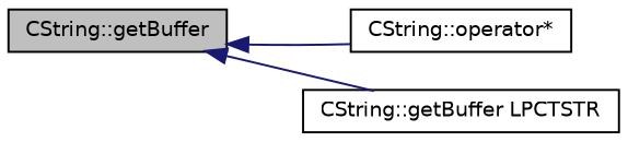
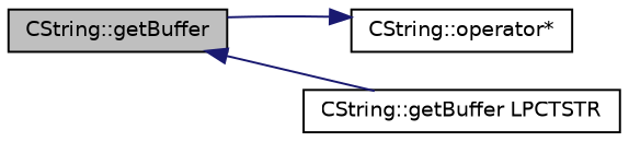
  digraph {
    rankdir=LR
    node [color=black fillcolor=white fontname=Helvetica fontsize=10 shape=record style=filled]
    edge [color=midnightblue dir=back fontname=Helvetica fontsize=10 labelfontname=Helvetica labelfontsize=10 style=solid]
    n1 [fillcolor=grey75 fontcolor=black height=0.2 label="CString::getBuffer" width=0.4]
    n2 [height=0.2 label="CString::operator*" width=0.4]
    n3 [height=0.2 label="CString::getBuffer LPCTSTR" width=0.4]
-   n1 -> n2
+   n2 -> n1
    n1 -> n3
  }
